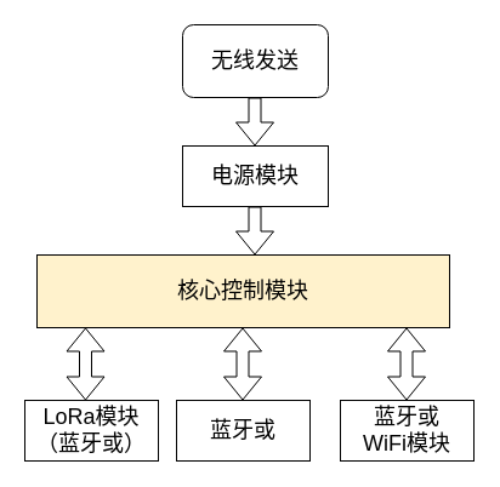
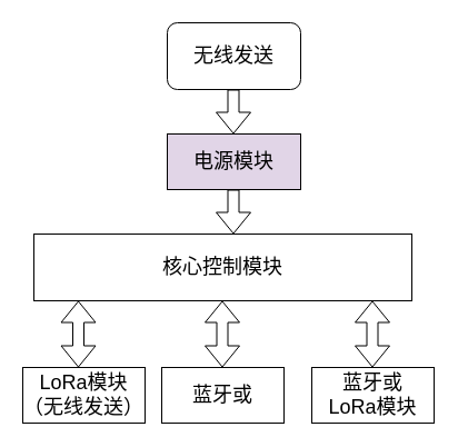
  <mxCell id="0" />
  <mxCell id="1" parent="0" />
  <mxCell id="2" value="无线发送" style="rounded=1;whiteSpace=wrap;html=1;fontSize=18;" vertex="1" parent="1"><mxGeometry x="150" y="20" width="120" height="60" as="geometry" /></mxCell>
- <mxCell id="3" value="电源模块" style="rounded=0;whiteSpace=wrap;html=1;fontSize=18;" vertex="1" parent="1"><mxGeometry x="150" y="120" width="120" height="50" as="geometry" /></mxCell>
+ <mxCell id="3" value="电源模块" style="rounded=0;whiteSpace=wrap;html=1;fontSize=18;fillColor=#e1d5e7;" vertex="1" parent="1"><mxGeometry x="150" y="120" width="120" height="50" as="geometry" /></mxCell>
  <mxCell id="4" value="" style="shape=flexArrow;endArrow=classic;html=1;fontSize=18;" edge="1" parent="1"><mxGeometry width="50" height="50" relative="1" as="geometry"><mxPoint x="209.5" y="80" as="sourcePoint" /><mxPoint x="209.5" y="120" as="targetPoint" /></mxGeometry></mxCell>
- <mxCell id="5" value="核心控制模块" style="rounded=0;whiteSpace=wrap;html=1;fontSize=18;fillColor=#fff2cc;" vertex="1" parent="1"><mxGeometry x="30" y="210" width="340" height="60" as="geometry" /></mxCell>
+ <mxCell id="5" value="核心控制模块" style="rounded=0;whiteSpace=wrap;html=1;fontSize=18;" vertex="1" parent="1"><mxGeometry x="30" y="210" width="340" height="60" as="geometry" /></mxCell>
  <mxCell id="6" value="" style="shape=flexArrow;endArrow=classic;html=1;fontSize=18;" edge="1" parent="1"><mxGeometry width="50" height="50" relative="1" as="geometry"><mxPoint x="209.5" y="170" as="sourcePoint" /><mxPoint x="209.5" y="210" as="targetPoint" /></mxGeometry></mxCell>
- <mxCell id="7" value="LoRa模块&lt;br&gt;（蓝牙或）" style="rounded=0;whiteSpace=wrap;html=1;fontSize=18;" vertex="1" parent="1"><mxGeometry x="20" y="330" width="110" height="50" as="geometry" /></mxCell>
+ <mxCell id="7" value="LoRa模块&lt;br&gt;（无线发送）" style="rounded=0;whiteSpace=wrap;html=1;fontSize=18;" vertex="1" parent="1"><mxGeometry x="20" y="330" width="110" height="50" as="geometry" /></mxCell>
  <mxCell id="8" value="蓝牙或" style="rounded=0;whiteSpace=wrap;html=1;fontSize=18;" vertex="1" parent="1"><mxGeometry x="145" y="330" width="110" height="50" as="geometry" /></mxCell>
- <mxCell id="9" value="蓝牙或&lt;br&gt;WiFi模块" style="rounded=0;whiteSpace=wrap;html=1;fontSize=18;" vertex="1" parent="1"><mxGeometry x="280" y="330" width="110" height="50" as="geometry" /></mxCell>
+ <mxCell id="9" value="蓝牙或&lt;br&gt;LoRa模块" style="rounded=0;whiteSpace=wrap;html=1;fontSize=18;" vertex="1" parent="1"><mxGeometry x="280" y="330" width="110" height="50" as="geometry" /></mxCell>
  <mxCell id="10" value="" style="shape=flexArrow;endArrow=classic;startArrow=classic;html=1;fontSize=18;" edge="1" parent="1"><mxGeometry width="50" height="50" relative="1" as="geometry"><mxPoint x="70" y="330" as="sourcePoint" /><mxPoint x="70" y="270" as="targetPoint" /></mxGeometry></mxCell>
  <mxCell id="11" value="" style="shape=flexArrow;endArrow=classic;startArrow=classic;html=1;fontSize=18;" edge="1" parent="1"><mxGeometry width="50" height="50" relative="1" as="geometry"><mxPoint x="199.5" y="330" as="sourcePoint" /><mxPoint x="199.5" y="270" as="targetPoint" /></mxGeometry></mxCell>
  <mxCell id="12" value="" style="shape=flexArrow;endArrow=classic;startArrow=classic;html=1;fontSize=18;" edge="1" parent="1"><mxGeometry width="50" height="50" relative="1" as="geometry"><mxPoint x="334.5" y="330" as="sourcePoint" /><mxPoint x="334.5" y="270" as="targetPoint" /></mxGeometry></mxCell>
